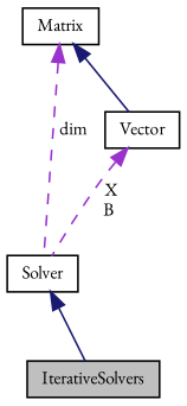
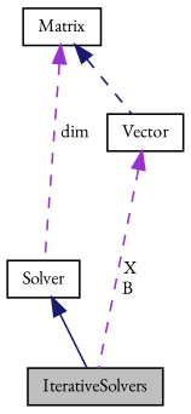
  digraph {
    fontname="EB Garamond"
    node [color=black fillcolor=white fontname="EB Garamond" fontsize=10 shape=record style=filled]
    edge [color=midnightblue dir=back fontname="EB Garamond" fontsize=10 labelfontname=Helvetica labelfontsize=10 style=solid]
    n1 [fillcolor=grey75 fontcolor=black height=0.2 label=IterativeSolvers width=0.4]
    n2 [height=0.2 label=Solver width=0.4]
    n3 [height=0.2 label=Vector width=0.4]
    n4 [height=0.2 label=Matrix width=0.4]
    n2 -> n1
-   n3 -> n2 [color=darkorchid3 label=" X\nB" style=dashed]
+   n3 -> n1 [color=darkorchid3 label=" X\nB" style=dashed]
    n4 -> n2 [color=darkorchid3 label=" dim" style=dashed]
-   n4 -> n3
+   n4 -> n3 [style=dashed]
  }
